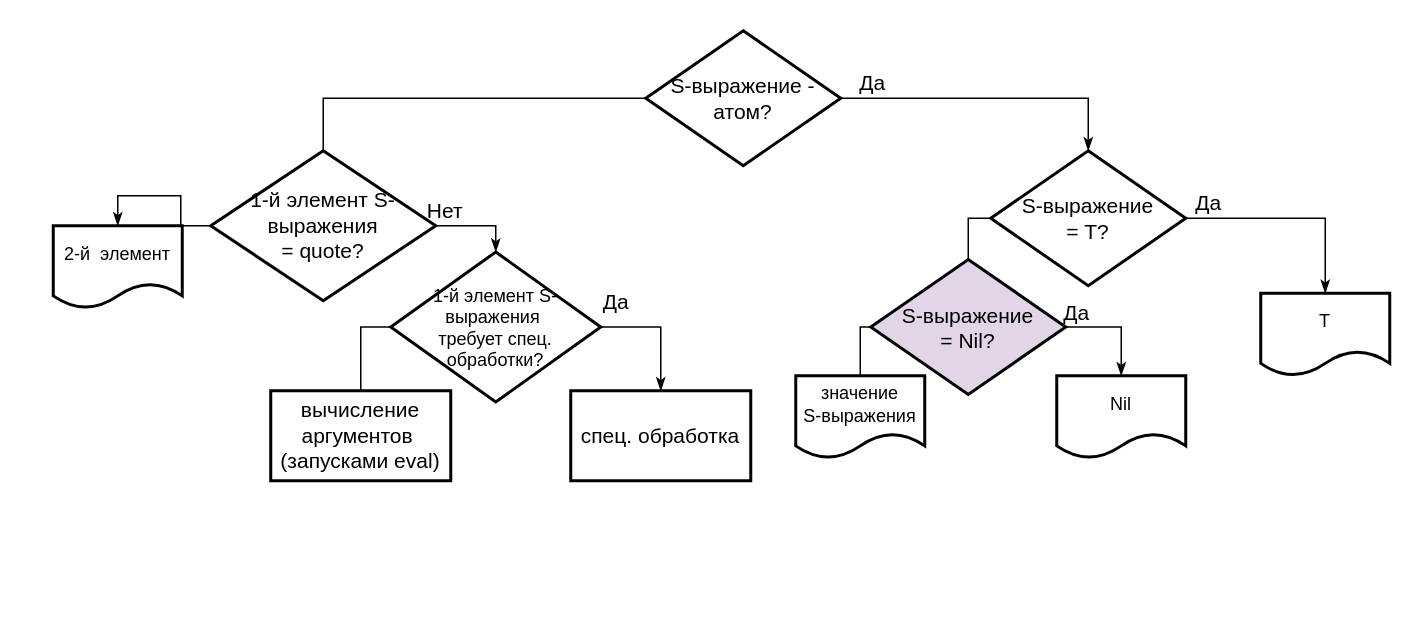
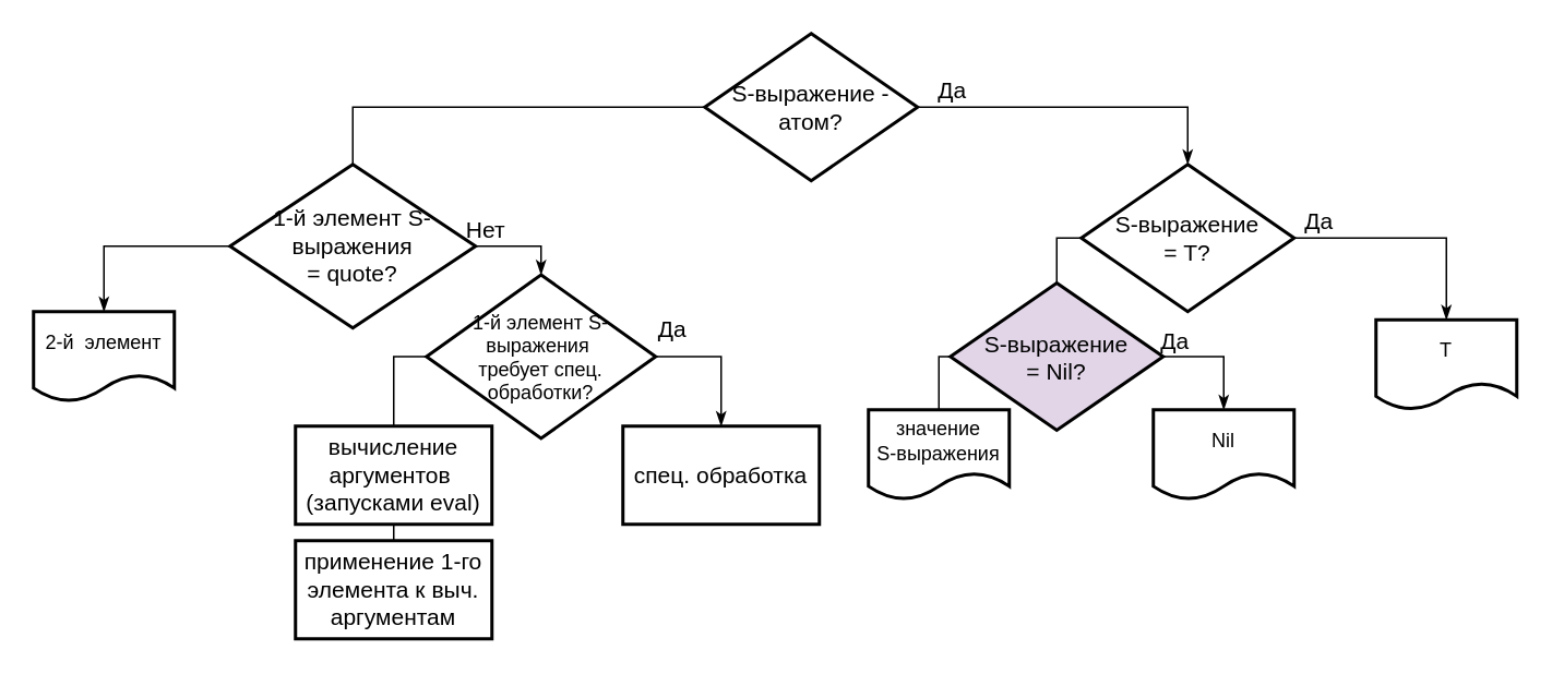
  <mxCell id="0" />
  <mxCell id="1" parent="0" />
  <mxCell id="2" value="Да" style="edgeStyle=orthogonalEdgeStyle;rounded=0;orthogonalLoop=1;jettySize=auto;html=1;exitX=1;exitY=0.5;exitDx=0;exitDy=0;entryX=0.5;entryY=0;entryDx=0;entryDy=0;endArrow=classicThin;endFill=1;fontSize=14;" edge="1" parent="1" source="4" target="7"><mxGeometry x="-0.786" y="10" relative="1" as="geometry"><mxPoint as="offset" /><mxPoint x="695" y="95" as="targetPoint" /><Array as="points"><mxPoint x="725" y="65" /></Array></mxGeometry></mxCell>
  <mxCell id="3" style="edgeStyle=orthogonalEdgeStyle;rounded=0;orthogonalLoop=1;jettySize=auto;html=1;exitX=0;exitY=0.5;exitDx=0;exitDy=0;entryX=0.5;entryY=0;entryDx=0;entryDy=0;endArrow=none;endFill=0;fontSize=12;" edge="1" parent="1" source="4" target="17"><mxGeometry relative="1" as="geometry" /></mxCell>
  <mxCell id="4" value="S-выражение - &lt;br&gt;атом?" style="rhombus;whiteSpace=wrap;html=1;strokeWidth=2;fontSize=14;" vertex="1" parent="1"><mxGeometry x="430" y="20" width="130" height="90" as="geometry" /></mxCell>
  <mxCell id="5" value="Да" style="edgeStyle=orthogonalEdgeStyle;rounded=0;orthogonalLoop=1;jettySize=auto;html=1;exitX=1;exitY=0.5;exitDx=0;exitDy=0;entryX=0.5;entryY=0;entryDx=0;entryDy=0;endArrow=classicThin;endFill=1;fontSize=14;" edge="1" parent="1" source="7" target="12"><mxGeometry x="-0.786" y="10" relative="1" as="geometry"><mxPoint as="offset" /><mxPoint x="975" y="175" as="targetPoint" /><Array as="points"><mxPoint x="883" y="145" /></Array></mxGeometry></mxCell>
  <mxCell id="6" style="edgeStyle=orthogonalEdgeStyle;rounded=0;orthogonalLoop=1;jettySize=auto;html=1;exitX=0;exitY=0.5;exitDx=0;exitDy=0;entryX=0.5;entryY=0;entryDx=0;entryDy=0;endArrow=none;endFill=0;" edge="1" parent="1" source="7" target="10"><mxGeometry relative="1" as="geometry" /></mxCell>
  <mxCell id="7" value="S-выражение &lt;br&gt;= T?" style="rhombus;whiteSpace=wrap;html=1;strokeWidth=2;fontSize=14;" vertex="1" parent="1"><mxGeometry x="660" y="100" width="130" height="90" as="geometry" /></mxCell>
  <mxCell id="8" value="Да" style="edgeStyle=orthogonalEdgeStyle;rounded=0;orthogonalLoop=1;jettySize=auto;html=1;exitX=1;exitY=0.5;exitDx=0;exitDy=0;entryX=0.5;entryY=0;entryDx=0;entryDy=0;endArrow=classicThin;endFill=1;fontSize=14;" edge="1" parent="1" source="10" target="11"><mxGeometry x="-0.786" y="10" relative="1" as="geometry"><mxPoint as="offset" /><mxPoint x="854" y="265" as="targetPoint" /><Array as="points"><mxPoint x="747" y="218" /></Array></mxGeometry></mxCell>
  <mxCell id="9" style="edgeStyle=orthogonalEdgeStyle;rounded=0;orthogonalLoop=1;jettySize=auto;html=1;exitX=0;exitY=0.5;exitDx=0;exitDy=0;entryX=0.5;entryY=0;entryDx=0;entryDy=0;endArrow=none;endFill=0;" edge="1" parent="1" source="10" target="13"><mxGeometry relative="1" as="geometry" /></mxCell>
  <mxCell id="10" value="S-выражение &lt;br&gt;= Nil?" style="rhombus;whiteSpace=wrap;html=1;strokeWidth=2;fontSize=14;fillColor=#e1d5e7;" vertex="1" parent="1"><mxGeometry x="580" y="172.5" width="130" height="90" as="geometry" /></mxCell>
  <mxCell id="11" value="Nil" style="shape=document;whiteSpace=wrap;html=1;boundedLbl=1;strokeWidth=2;" vertex="1" parent="1"><mxGeometry x="704" y="250" width="86" height="55" as="geometry" /></mxCell>
  <mxCell id="12" value="T" style="shape=document;whiteSpace=wrap;html=1;boundedLbl=1;strokeWidth=2;" vertex="1" parent="1"><mxGeometry x="840" y="195" width="86" height="55" as="geometry" /></mxCell>
  <mxCell id="13" value="значение &lt;br&gt;S-выражения" style="shape=document;whiteSpace=wrap;html=1;boundedLbl=1;strokeWidth=2;" vertex="1" parent="1"><mxGeometry x="530" y="250" width="86" height="55" as="geometry" /></mxCell>
  <mxCell id="14" value="спец. обработка" style="rounded=0;whiteSpace=wrap;html=1;strokeWidth=2;fontSize=14;" vertex="1" parent="1"><mxGeometry x="380" y="260" width="120" height="60" as="geometry" /></mxCell>
  <mxCell id="15" value="Нет" style="edgeStyle=orthogonalEdgeStyle;rounded=0;orthogonalLoop=1;jettySize=auto;html=1;exitX=1;exitY=0.5;exitDx=0;exitDy=0;entryX=0.5;entryY=0;entryDx=0;entryDy=0;endArrow=classicThin;endFill=1;fontSize=14;" edge="1" parent="1" source="17" target="20"><mxGeometry x="-0.786" y="10" relative="1" as="geometry"><mxPoint as="offset" /><mxPoint x="425" y="185" as="targetPoint" /><Array as="points"><mxPoint x="330" y="150" /></Array></mxGeometry></mxCell>
  <mxCell id="16" style="edgeStyle=orthogonalEdgeStyle;rounded=0;orthogonalLoop=1;jettySize=auto;html=1;exitX=0;exitY=0.5;exitDx=0;exitDy=0;entryX=0.5;entryY=0;entryDx=0;entryDy=0;endArrow=classicThin;endFill=1;fontSize=12;" edge="1" parent="1" source="17" target="24"><mxGeometry relative="1" as="geometry" /></mxCell>
  <mxCell id="17" value="1-й элемент S-выражения &lt;br&gt;= quote?" style="rhombus;whiteSpace=wrap;html=1;strokeWidth=2;fontSize=14;" vertex="1" parent="1"><mxGeometry x="140" y="100" width="150" height="100" as="geometry" /></mxCell>
  <mxCell id="18" value="Да" style="edgeStyle=orthogonalEdgeStyle;rounded=0;orthogonalLoop=1;jettySize=auto;html=1;exitX=1;exitY=0.5;exitDx=0;exitDy=0;endArrow=classicThin;endFill=1;fontSize=14;entryX=0.5;entryY=0;entryDx=0;entryDy=0;" edge="1" parent="1" source="20" target="14"><mxGeometry x="-0.758" y="18" relative="1" as="geometry"><mxPoint y="1" as="offset" /><mxPoint x="483" y="297.5" as="targetPoint" /><Array as="points"><mxPoint x="440" y="218" /></Array></mxGeometry></mxCell>
  <mxCell id="19" style="edgeStyle=orthogonalEdgeStyle;rounded=0;orthogonalLoop=1;jettySize=auto;html=1;exitX=0;exitY=0.5;exitDx=0;exitDy=0;entryX=0.5;entryY=0;entryDx=0;entryDy=0;endArrow=none;endFill=0;" edge="1" parent="1" source="20" target="22"><mxGeometry relative="1" as="geometry"><mxPoint x="265" y="280" as="targetPoint" /></mxGeometry></mxCell>
  <mxCell id="20" value="1-й элемент S-выражения&amp;nbsp;&lt;br style=&quot;font-size: 12px;&quot;&gt;требует спец. обработки?" style="rhombus;whiteSpace=wrap;html=1;strokeWidth=2;fontSize=12;" vertex="1" parent="1"><mxGeometry x="260" y="167.5" width="140" height="100" as="geometry" /></mxCell>
+ <mxCell id="21" style="edgeStyle=orthogonalEdgeStyle;rounded=0;orthogonalLoop=1;jettySize=auto;html=1;exitX=0.5;exitY=1;exitDx=0;exitDy=0;entryX=0.5;entryY=0;entryDx=0;entryDy=0;endArrow=none;endFill=0;fontSize=12;" edge="1" parent="1" source="22" target="23"><mxGeometry relative="1" as="geometry" /></mxCell>
  <mxCell id="22" value="вычисление аргументов&amp;nbsp; (запусками eval)" style="rounded=0;whiteSpace=wrap;html=1;strokeWidth=2;fontSize=14;" vertex="1" parent="1"><mxGeometry x="180" y="260" width="120" height="60" as="geometry" /></mxCell>
- <mxCell id="24" value="2-й&amp;nbsp; элемент" style="shape=document;whiteSpace=wrap;html=1;boundedLbl=1;strokeWidth=2;" vertex="1" parent="1"><mxGeometry x="35" y="150" width="86" height="55" as="geometry" /></mxCell>
+ <mxCell id="23" value="применение 1-го элемента к выч. аргументам" style="rounded=0;whiteSpace=wrap;html=1;strokeWidth=2;fontSize=14;" vertex="1" parent="1"><mxGeometry x="180" y="330" width="120" height="60" as="geometry" /></mxCell>
+ <mxCell id="24" value="2-й&amp;nbsp; элемент" style="shape=document;whiteSpace=wrap;html=1;boundedLbl=1;strokeWidth=2;" vertex="1" parent="1"><mxGeometry x="20" y="190" width="86" height="55" as="geometry" /></mxCell>
